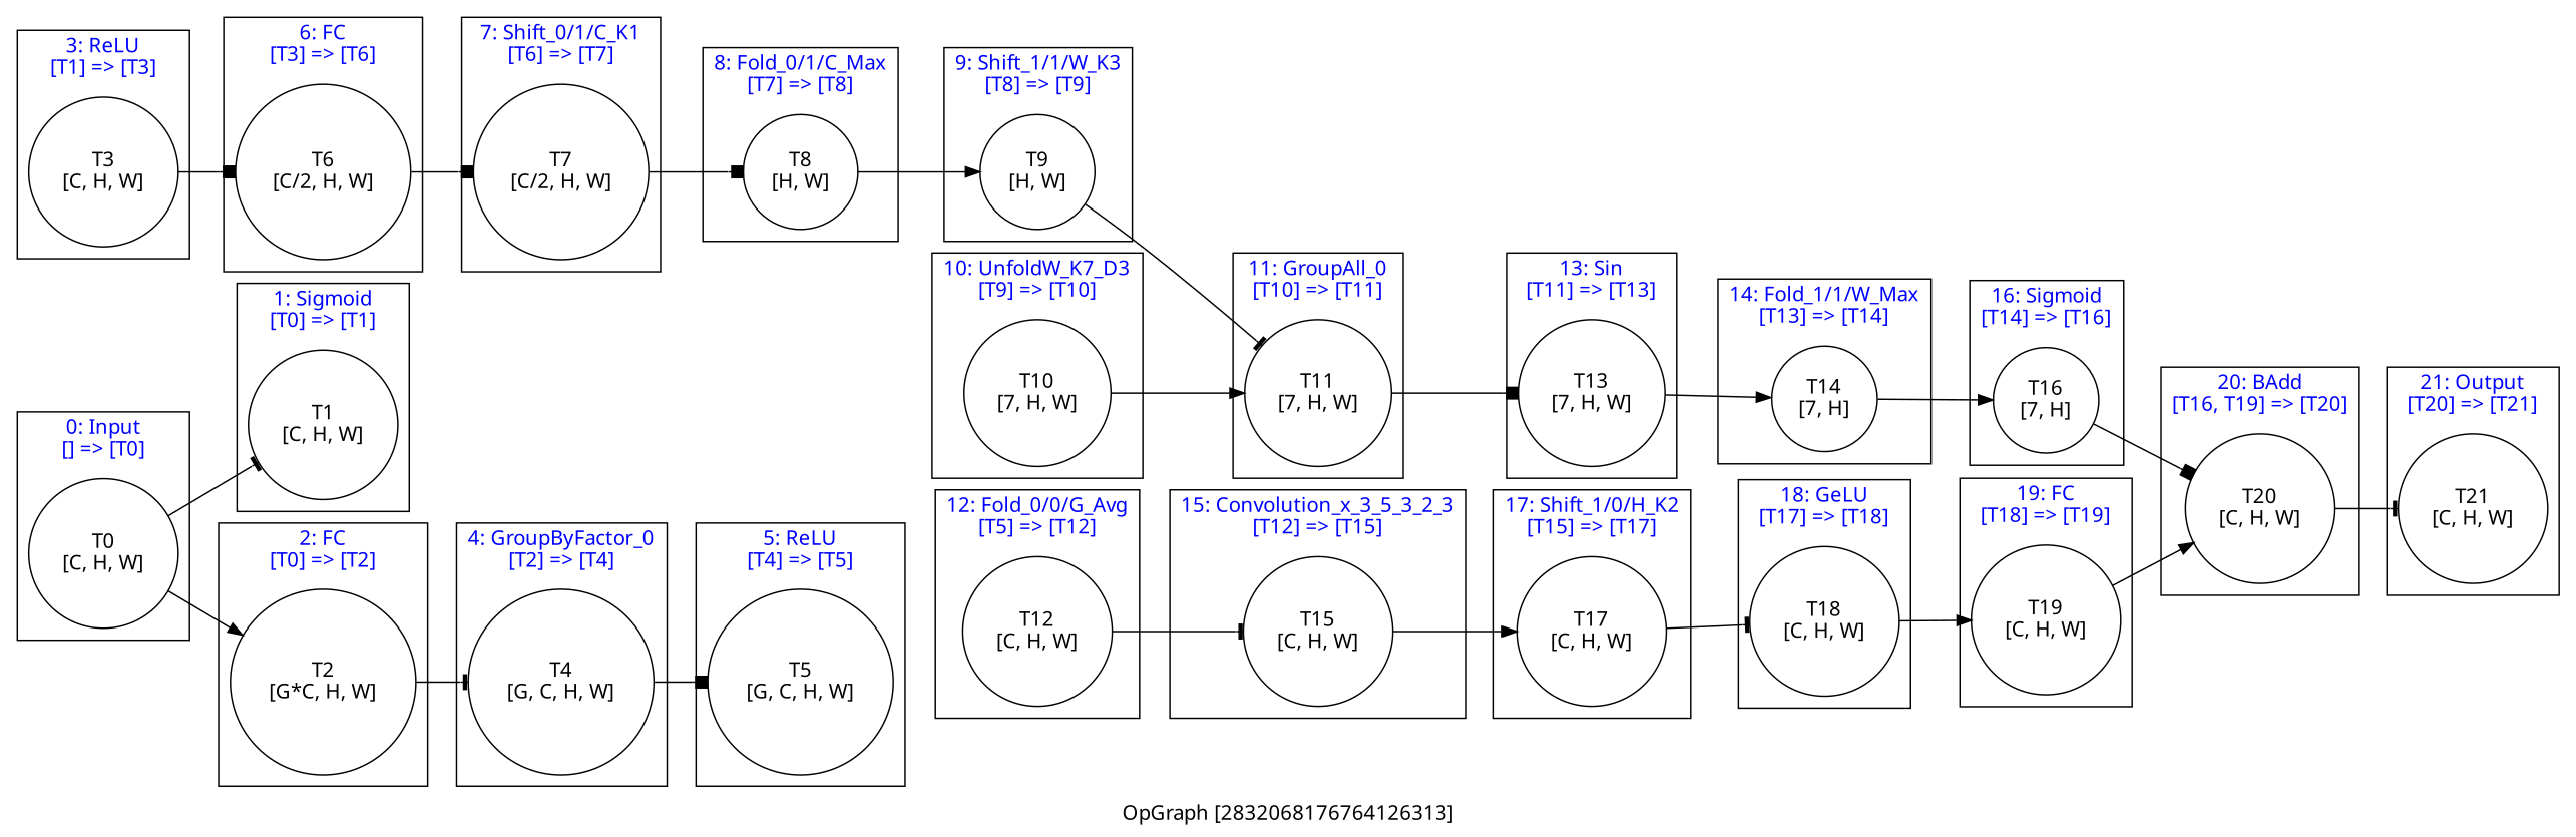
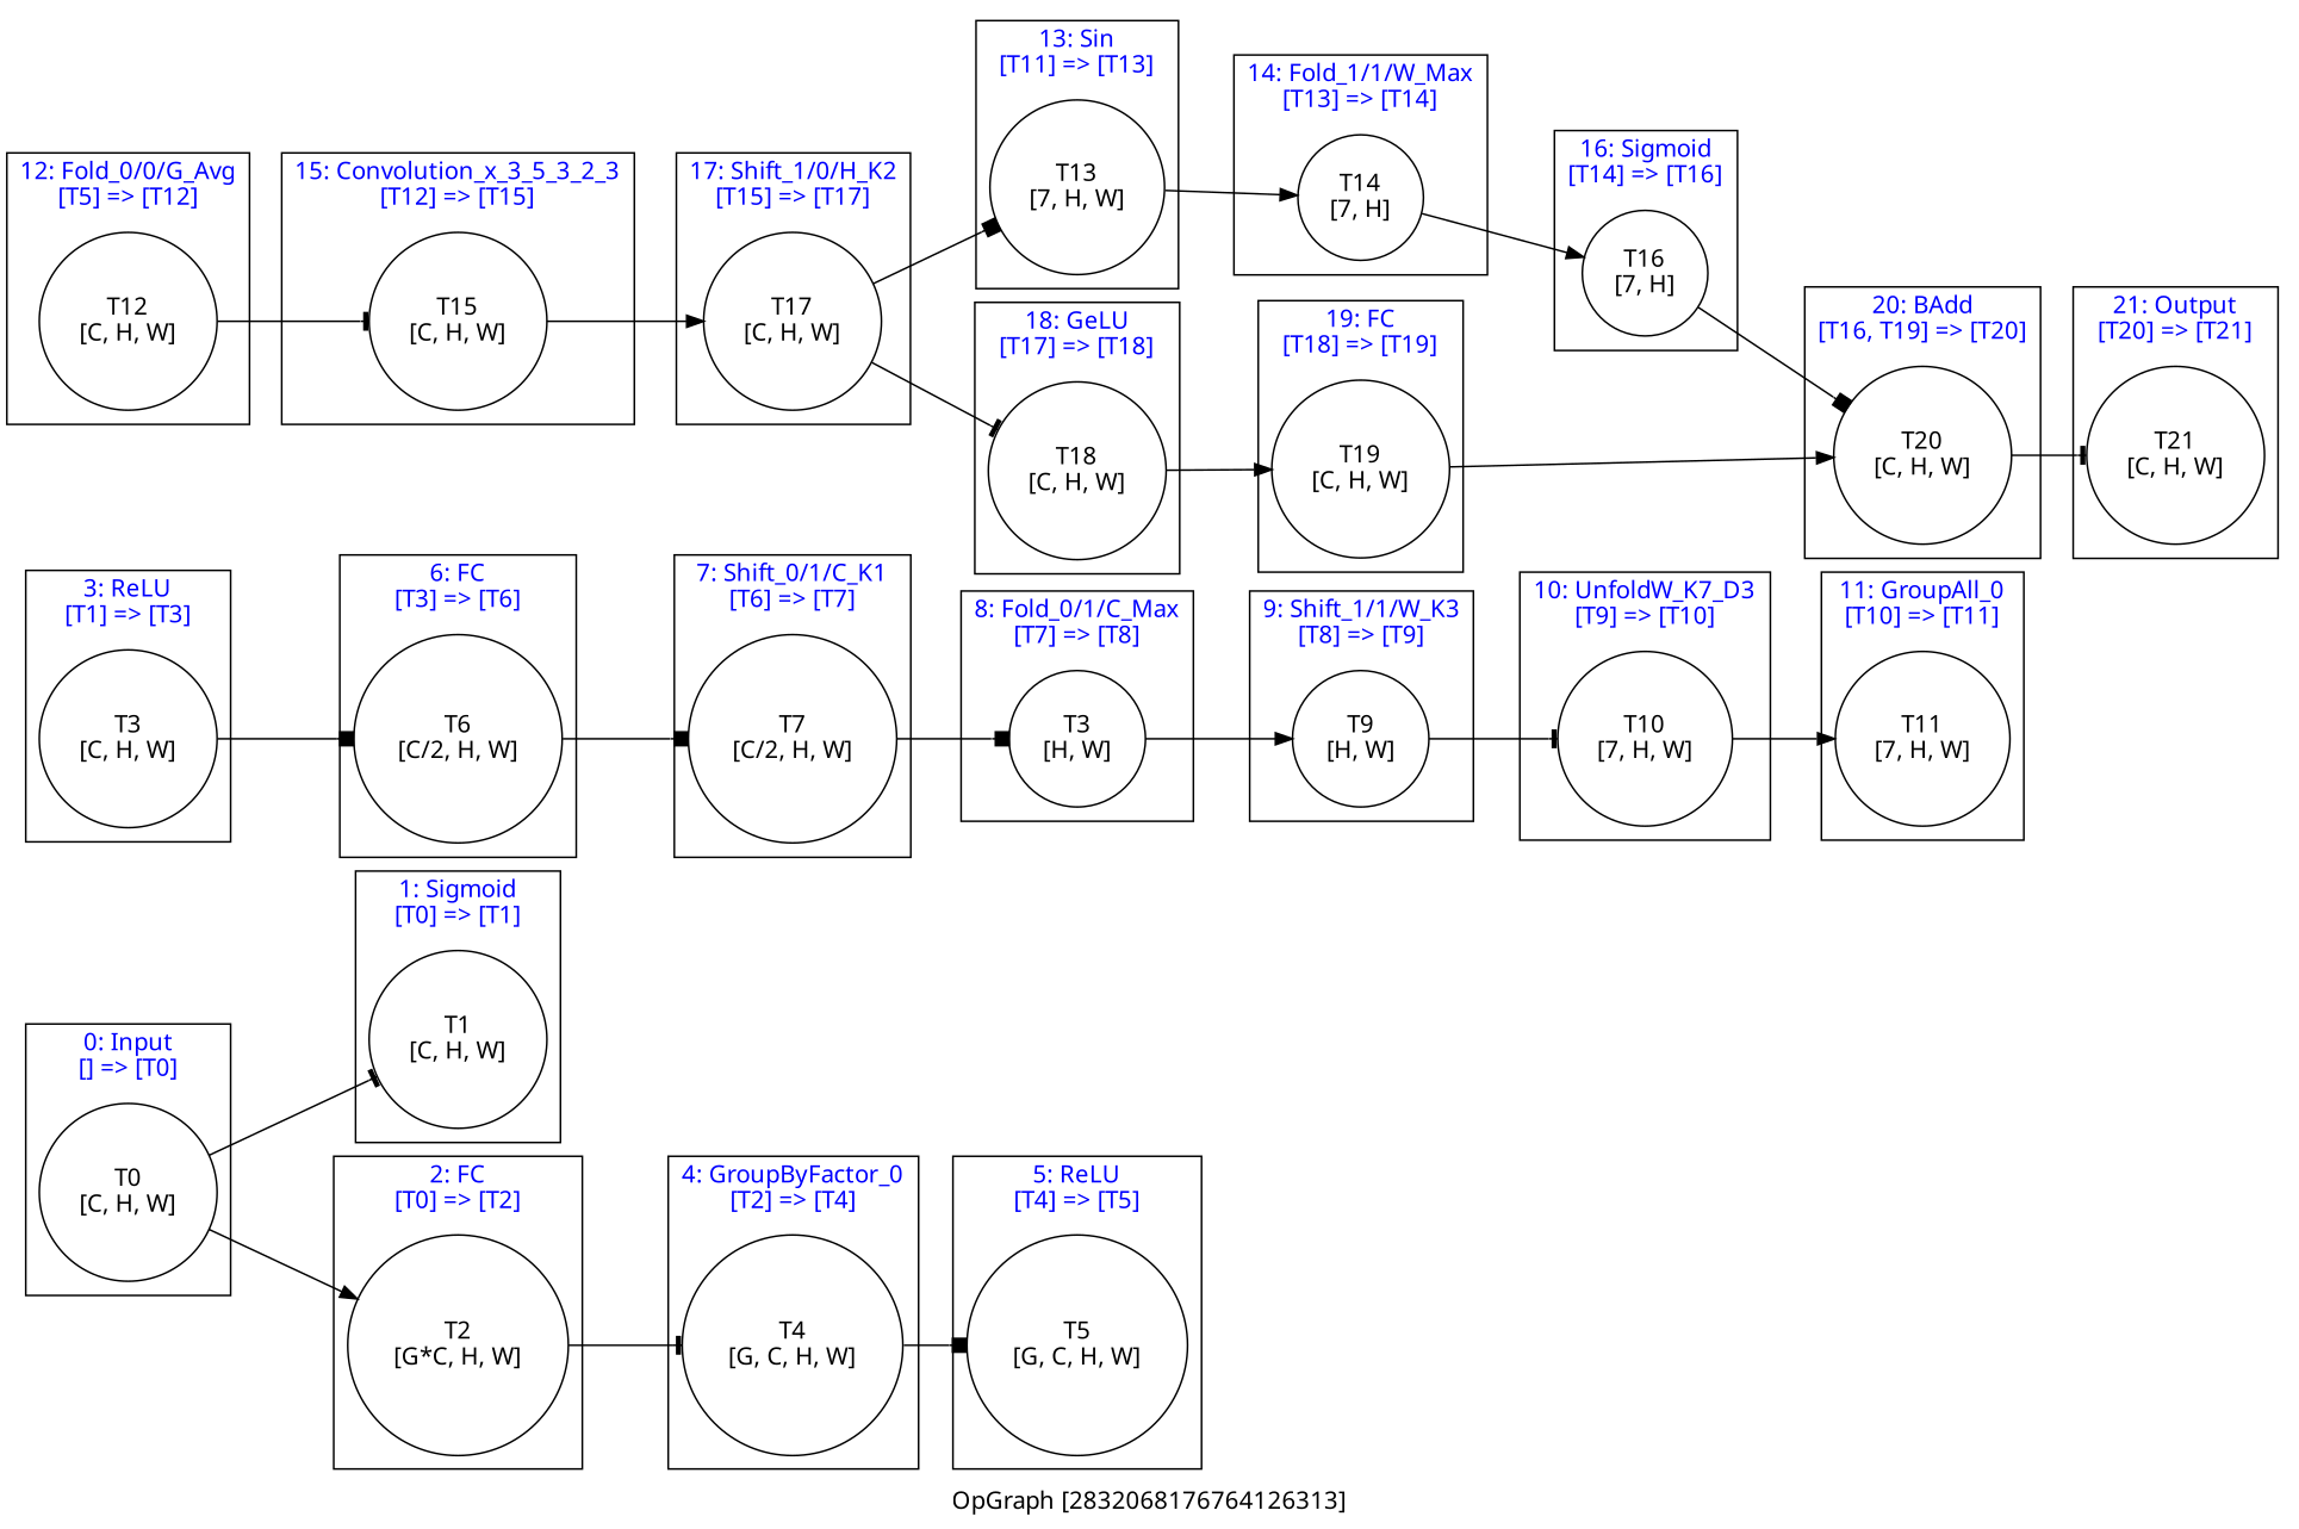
  digraph {
    fontname=Graphik
    label="OpGraph [2832068176764126313]"
    rankdir=LR
    node [color=black fontname=Graphik shape=circle]
    edge [arrowhead=normal]
    n1 [label="T0\n[C, H, W]"]
    n2 [label="T1\n[C, H, W]"]
    n3 [label="T2\n[G*C, H, W]"]
    n4 [label="T3\n[C, H, W]"]
    n5 [label="T4\n[G, C, H, W]"]
    n6 [label="T5\n[G, C, H, W]"]
    n7 [label="T6\n[C/2, H, W]"]
    n8 [label="T7\n[C/2, H, W]"]
-   n9 [label="T8\n[H, W]"]
+   n9 [label="T3\n[H, W]"]
    n10 [label="T9\n[H, W]"]
    n11 [label="T10\n[7, H, W]"]
    n12 [label="T11\n[7, H, W]"]
    n13 [label="T12\n[C, H, W]"]
    n14 [label="T13\n[7, H, W]"]
    n15 [label="T14\n[7, H]"]
    n16 [label="T15\n[C, H, W]"]
    n17 [label="T16\n[7, H]"]
    n18 [label="T17\n[C, H, W]"]
    n19 [label="T18\n[C, H, W]"]
    n20 [label="T19\n[C, H, W]"]
    n21 [label="T20\n[C, H, W]"]
    n22 [label="T21\n[C, H, W]"]
    subgraph sub_1 {
      n1
      n2
      n3
      n4
      n5
      n6
      n7
      n8
      n9
      n10
      n11
      n12
      n13
      n14
      n15
      n16
      n17
      n18
      n19
      n20
      n21
      n22
    }
    subgraph cluster_2 {
      fontcolor=blue
      label="0: Input\n[] => [T0]"
      n1
    }
    subgraph cluster_3 {
      fontcolor=blue
      label="1: Sigmoid\n[T0] => [T1]"
      n2
    }
    subgraph cluster_4 {
      fontcolor=blue
      label="2: FC\n[T0] => [T2]"
      n3
    }
    subgraph cluster_5 {
      fontcolor=blue
      label="3: ReLU\n[T1] => [T3]"
      n4
    }
    subgraph cluster_6 {
      fontcolor=blue
      label="4: GroupByFactor_0\n[T2] => [T4]"
      n5
    }
    subgraph cluster_7 {
      fontcolor=blue
      label="5: ReLU\n[T4] => [T5]"
      n6
    }
    subgraph cluster_8 {
      fontcolor=blue
      label="6: FC\n[T3] => [T6]"
      n7
    }
    subgraph cluster_9 {
      fontcolor=blue
      label="7: Shift_0/1/C_K1\n[T6] => [T7]"
      n8
    }
    subgraph cluster_10 {
      fontcolor=blue
      label="8: Fold_0/1/C_Max\n[T7] => [T8]"
      n9
    }
    subgraph cluster_11 {
      fontcolor=blue
      label="9: Shift_1/1/W_K3\n[T8] => [T9]"
      n10
    }
    subgraph cluster_12 {
      fontcolor=blue
      label="10: UnfoldW_K7_D3\n[T9] => [T10]"
      n11
    }
    subgraph cluster_13 {
      fontcolor=blue
      label="11: GroupAll_0\n[T10] => [T11]"
      n12
    }
    subgraph cluster_14 {
      fontcolor=blue
      label="12: Fold_0/0/G_Avg\n[T5] => [T12]"
      n13
    }
    subgraph cluster_15 {
      fontcolor=blue
      label="13: Sin\n[T11] => [T13]"
      n14
    }
    subgraph cluster_16 {
      fontcolor=blue
      label="14: Fold_1/1/W_Max\n[T13] => [T14]"
      n15
    }
    subgraph cluster_17 {
      fontcolor=blue
      label="15: Convolution_x_3_5_3_2_3\n[T12] => [T15]"
      n16
    }
    subgraph cluster_18 {
      fontcolor=blue
      label="16: Sigmoid\n[T14] => [T16]"
      n17
    }
    subgraph cluster_19 {
      fontcolor=blue
      label="17: Shift_1/0/H_K2\n[T15] => [T17]"
      n18
    }
    subgraph cluster_20 {
      fontcolor=blue
      label="18: GeLU\n[T17] => [T18]"
      n19
    }
    subgraph cluster_21 {
      fontcolor=blue
      label="19: FC\n[T18] => [T19]"
      n20
    }
    subgraph cluster_22 {
      fontcolor=blue
      label="20: BAdd\n[T16, T19] => [T20]"
      n21
    }
    subgraph cluster_23 {
      fontcolor=blue
      label="21: Output\n[T20] => [T21]"
      n22
    }
    n1 -> n2 [arrowhead=tee]
    n1 -> n3
    n3 -> n5 [arrowhead=tee]
    n4 -> n7 [arrowhead=box]
    n5 -> n6 [arrowhead=box]
    n7 -> n8 [arrowhead=box]
    n8 -> n9 [arrowhead=box]
    n9 -> n10
-   n10 -> n12 [arrowhead=tee]
+   n10 -> n11 [arrowhead=tee]
    n11 -> n12
-   n12 -> n14 [arrowhead=box]
+   n18 -> n14 [arrowhead=box]
    n13 -> n16 [arrowhead=tee]
    n14 -> n15
    n15 -> n17
    n16 -> n18
    n17 -> n21 [arrowhead=box]
    n18 -> n19 [arrowhead=tee]
    n19 -> n20
    n20 -> n21
    n21 -> n22 [arrowhead=tee]
  }
